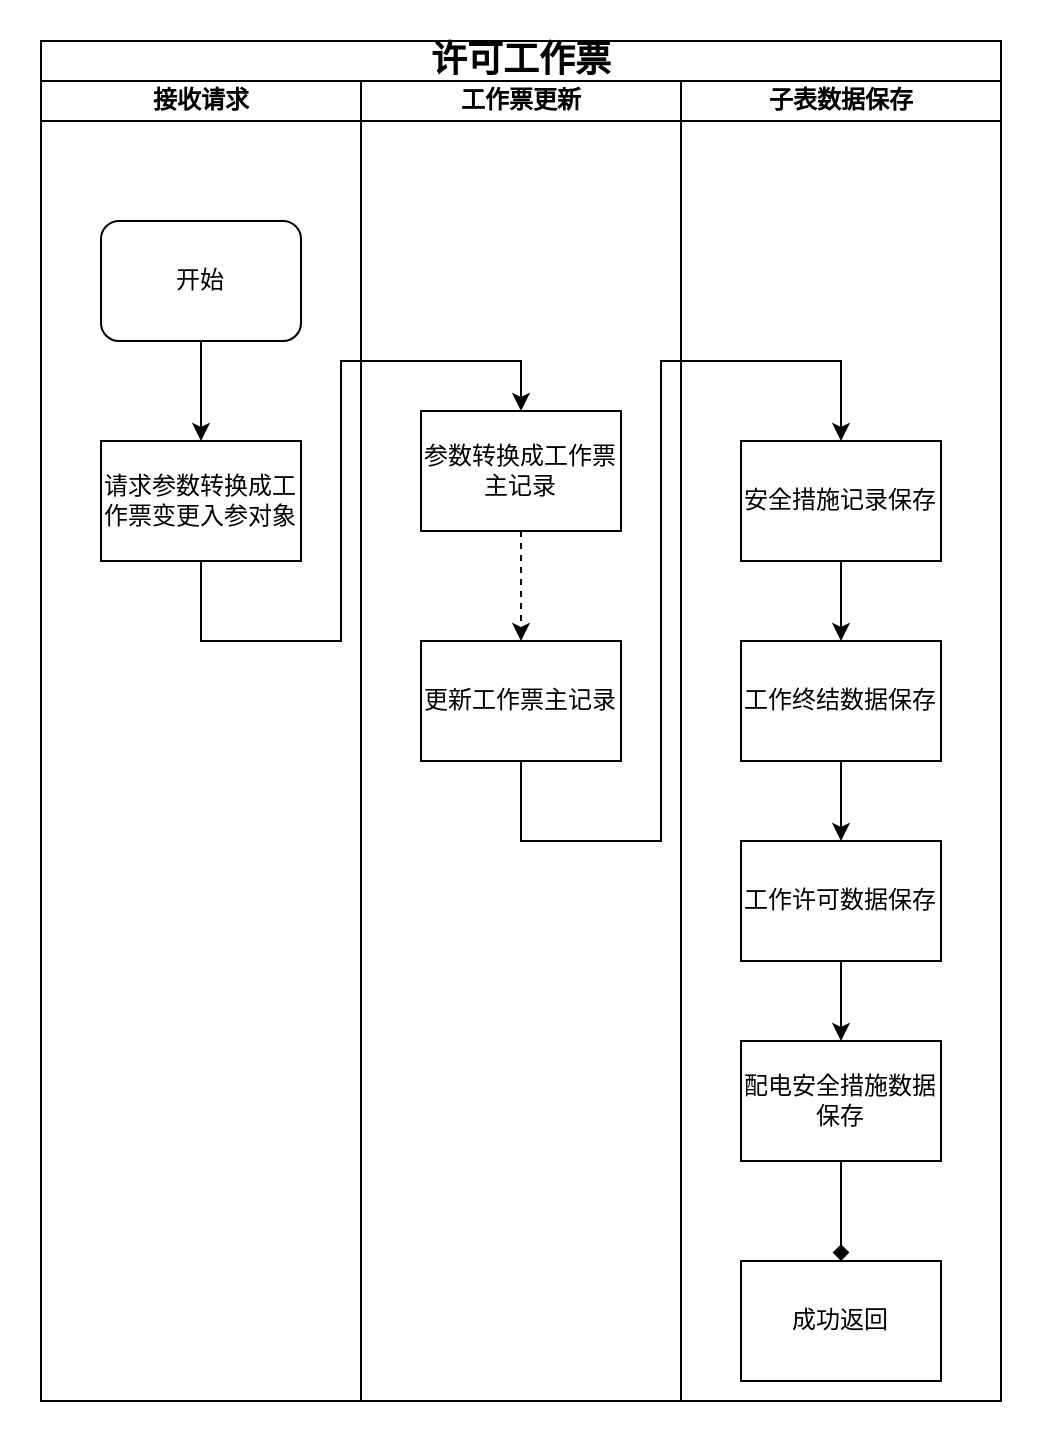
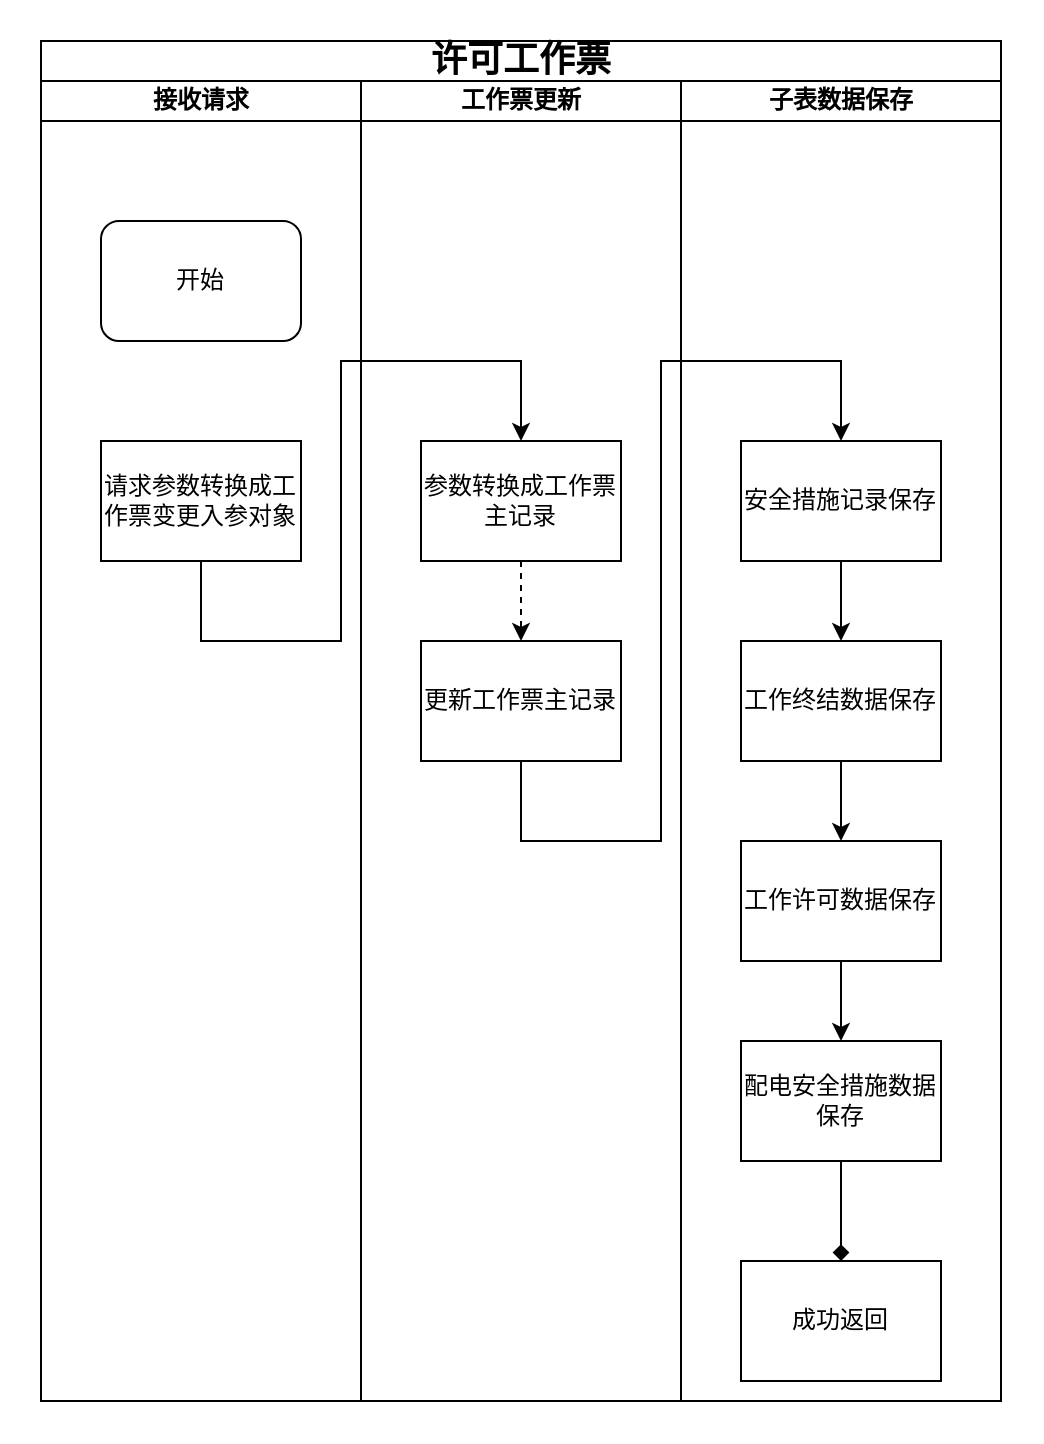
  <mxCell id="0" />
  <mxCell id="1" parent="0" />
  <mxCell id="2" value="&lt;span style=&quot;font-size: 18px;&quot;&gt;许可工作票&lt;/span&gt;" style="swimlane;html=1;childLayout=stackLayout;startSize=20;rounded=0;shadow=0;labelBackgroundColor=none;strokeWidth=1;fontFamily=Verdana;fontSize=8;align=center;" vertex="1" parent="1"><mxGeometry x="20" y="20" width="480" height="680" as="geometry" /></mxCell>
  <mxCell id="3" value="接收请求" style="swimlane;html=1;startSize=20;" vertex="1" parent="2"><mxGeometry y="20" width="160" height="660" as="geometry"><mxRectangle y="20" width="40" height="730" as="alternateBounds" /></mxGeometry></mxCell>
  <mxCell id="4" value="&lt;font style=&quot;font-size: 12px;&quot;&gt;开始&lt;/font&gt;" style="rounded=1;whiteSpace=wrap;html=1;shadow=0;labelBackgroundColor=none;strokeWidth=1;fontFamily=Verdana;fontSize=8;align=center;" vertex="1" parent="3"><mxGeometry x="30" y="70" width="100" height="60" as="geometry" /></mxCell>
  <mxCell id="5" value="&lt;span style=&quot;font-size: 12px;&quot;&gt;请求参数转换成工作票变更入参对象&lt;/span&gt;" style="whiteSpace=wrap;html=1;fontSize=8;fontFamily=Verdana;rounded=0;shadow=0;labelBackgroundColor=none;strokeWidth=1;" vertex="1" parent="3"><mxGeometry x="30" y="180" width="100" height="60" as="geometry" /></mxCell>
- <mxCell id="6" style="edgeStyle=orthogonalEdgeStyle;rounded=0;orthogonalLoop=1;jettySize=auto;html=1;exitX=0.5;exitY=1;exitDx=0;exitDy=0;entryX=0.5;entryY=0;entryDx=0;entryDy=0;" edge="1" parent="3" source="4" target="5"><mxGeometry relative="1" as="geometry"><Array as="points"><mxPoint x="80" y="160" /><mxPoint x="80" y="160" /></Array></mxGeometry></mxCell>
  <mxCell id="7" value="工作票更新" style="swimlane;html=1;startSize=20;" vertex="1" parent="2"><mxGeometry x="160" y="20" width="160" height="660" as="geometry" /></mxCell>
  <mxCell id="8" style="edgeStyle=orthogonalEdgeStyle;rounded=0;orthogonalLoop=1;jettySize=auto;html=1;exitX=0.5;exitY=1;exitDx=0;exitDy=0;dashed=1;" edge="1" parent="7" source="9" target="10"><mxGeometry relative="1" as="geometry" /></mxCell>
- <mxCell id="9" value="&lt;span style=&quot;font-size: 12px;&quot;&gt;参数转换成工作票主记录&lt;/span&gt;" style="whiteSpace=wrap;html=1;fontSize=8;fontFamily=Verdana;rounded=0;shadow=0;labelBackgroundColor=none;strokeWidth=1;" vertex="1" parent="7"><mxGeometry x="30" y="165" width="100" height="60" as="geometry" /></mxCell>
+ <mxCell id="9" value="&lt;span style=&quot;font-size: 12px;&quot;&gt;参数转换成工作票主记录&lt;/span&gt;" style="whiteSpace=wrap;html=1;fontSize=8;fontFamily=Verdana;rounded=0;shadow=0;labelBackgroundColor=none;strokeWidth=1;" vertex="1" parent="7"><mxGeometry x="30" y="180" width="100" height="60" as="geometry" /></mxCell>
  <mxCell id="10" value="&lt;span style=&quot;font-size: 12px;&quot;&gt;更新工作票主记录&lt;/span&gt;" style="whiteSpace=wrap;html=1;fontSize=8;fontFamily=Verdana;rounded=0;shadow=0;labelBackgroundColor=none;strokeWidth=1;" vertex="1" parent="7"><mxGeometry x="30" y="280" width="100" height="60" as="geometry" /></mxCell>
  <mxCell id="11" value="子表数据保存" style="swimlane;html=1;startSize=20;" vertex="1" parent="2"><mxGeometry x="320" y="20" width="160" height="660" as="geometry" /></mxCell>
  <mxCell id="12" style="edgeStyle=orthogonalEdgeStyle;rounded=0;orthogonalLoop=1;jettySize=auto;html=1;exitX=0.5;exitY=1;exitDx=0;exitDy=0;entryX=0.5;entryY=0;entryDx=0;entryDy=0;" edge="1" parent="11" source="13" target="17"><mxGeometry relative="1" as="geometry" /></mxCell>
  <mxCell id="13" value="&lt;span style=&quot;font-size: 12px;&quot;&gt;安全措施记录保存&lt;/span&gt;" style="whiteSpace=wrap;html=1;fontSize=8;fontFamily=Verdana;rounded=0;shadow=0;labelBackgroundColor=none;strokeWidth=1;" vertex="1" parent="11"><mxGeometry x="30" y="180" width="100" height="60" as="geometry" /></mxCell>
  <mxCell id="14" style="edgeStyle=orthogonalEdgeStyle;rounded=0;orthogonalLoop=1;jettySize=auto;html=1;exitX=0;exitY=0.5;exitDx=0;exitDy=0;entryX=0.5;entryY=0;entryDx=0;entryDy=0;" edge="1" parent="11"><mxGeometry relative="1" as="geometry"><Array as="points"><mxPoint x="10" y="518" /><mxPoint x="10" y="690" /><mxPoint x="80" y="690" /></Array><mxPoint x="30" y="517.5" as="sourcePoint" /></mxGeometry></mxCell>
  <mxCell id="15" value="&lt;font style=&quot;font-size: 10px;&quot;&gt;否&lt;/font&gt;" style="edgeLabel;html=1;align=center;verticalAlign=middle;resizable=0;points=[];" vertex="1" connectable="0" parent="14"><mxGeometry x="-0.909" y="-2" relative="1" as="geometry"><mxPoint as="offset" /></mxGeometry></mxCell>
  <mxCell id="16" style="edgeStyle=orthogonalEdgeStyle;rounded=0;orthogonalLoop=1;jettySize=auto;html=1;exitX=0.5;exitY=1;exitDx=0;exitDy=0;" edge="1" parent="11" source="17" target="19"><mxGeometry relative="1" as="geometry" /></mxCell>
  <mxCell id="17" value="&lt;span style=&quot;font-size: 12px;&quot;&gt;工作终结数据保存&lt;/span&gt;" style="whiteSpace=wrap;html=1;fontSize=8;fontFamily=Verdana;rounded=0;shadow=0;labelBackgroundColor=none;strokeWidth=1;" vertex="1" parent="11"><mxGeometry x="30" y="280" width="100" height="60" as="geometry" /></mxCell>
  <mxCell id="18" style="edgeStyle=orthogonalEdgeStyle;rounded=0;orthogonalLoop=1;jettySize=auto;html=1;exitX=0.5;exitY=1;exitDx=0;exitDy=0;entryX=0.5;entryY=0;entryDx=0;entryDy=0;" edge="1" parent="11" source="19" target="21"><mxGeometry relative="1" as="geometry" /></mxCell>
  <mxCell id="19" value="&lt;span style=&quot;font-size: 12px;&quot;&gt;工作许可数据保存&lt;/span&gt;" style="whiteSpace=wrap;html=1;fontSize=8;fontFamily=Verdana;rounded=0;shadow=0;labelBackgroundColor=none;strokeWidth=1;" vertex="1" parent="11"><mxGeometry x="30" y="380" width="100" height="60" as="geometry" /></mxCell>
  <mxCell id="20" style="edgeStyle=orthogonalEdgeStyle;rounded=0;orthogonalLoop=1;jettySize=auto;html=1;exitX=0.5;exitY=1;exitDx=0;exitDy=0;entryX=0.5;entryY=0;entryDx=0;entryDy=0;endArrow=diamond;" edge="1" parent="11" source="21" target="22"><mxGeometry relative="1" as="geometry" /></mxCell>
  <mxCell id="21" value="&lt;span style=&quot;font-size: 12px;&quot;&gt;配电安全措施数据保存&lt;/span&gt;" style="whiteSpace=wrap;html=1;fontSize=8;fontFamily=Verdana;rounded=0;shadow=0;labelBackgroundColor=none;strokeWidth=1;" vertex="1" parent="11"><mxGeometry x="30" y="480" width="100" height="60" as="geometry" /></mxCell>
  <mxCell id="22" value="&lt;span style=&quot;font-size: 12px;&quot;&gt;成功返回&lt;/span&gt;" style="whiteSpace=wrap;html=1;fontSize=8;fontFamily=Verdana;rounded=0;shadow=0;labelBackgroundColor=none;strokeWidth=1;" vertex="1" parent="11"><mxGeometry x="30" y="590" width="100" height="60" as="geometry" /></mxCell>
  <mxCell id="23" style="edgeStyle=orthogonalEdgeStyle;rounded=0;orthogonalLoop=1;jettySize=auto;html=1;exitX=0.5;exitY=1;exitDx=0;exitDy=0;entryX=0.5;entryY=0;entryDx=0;entryDy=0;" edge="1" parent="2" source="10" target="13"><mxGeometry relative="1" as="geometry"><Array as="points"><mxPoint x="240" y="400" /><mxPoint x="310" y="400" /><mxPoint x="310" y="160" /><mxPoint x="400" y="160" /></Array></mxGeometry></mxCell>
  <mxCell id="24" style="edgeStyle=orthogonalEdgeStyle;rounded=0;orthogonalLoop=1;jettySize=auto;html=1;exitX=0.5;exitY=1;exitDx=0;exitDy=0;entryX=0.5;entryY=0;entryDx=0;entryDy=0;" edge="1" parent="2" source="5" target="9"><mxGeometry relative="1" as="geometry"><Array as="points"><mxPoint x="80" y="300" /><mxPoint x="150" y="300" /><mxPoint x="150" y="160" /><mxPoint x="240" y="160" /></Array></mxGeometry></mxCell>
